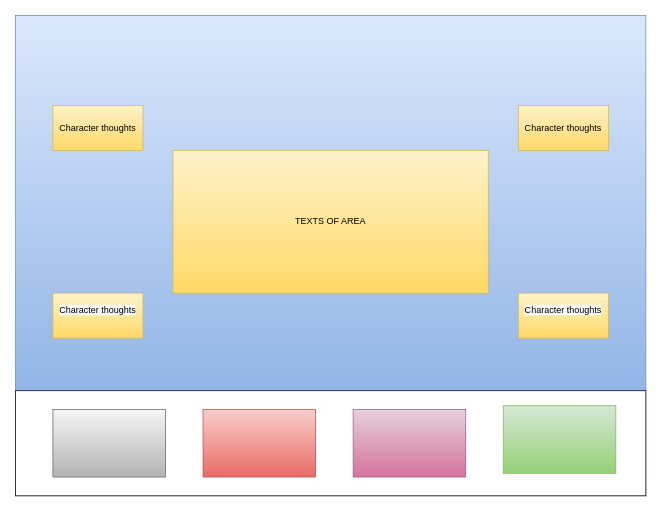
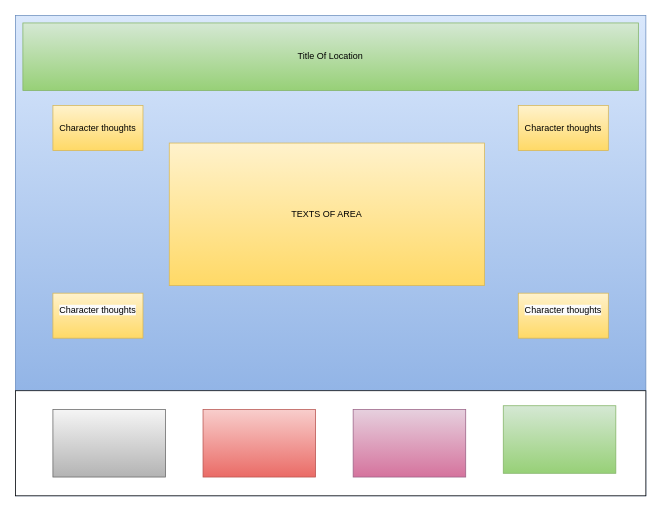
  <mxCell id="0" />
  <mxCell id="1" parent="0" />
  <mxCell id="2" value="" style="rounded=0;whiteSpace=wrap;html=1;fillColor=#dae8fc;gradientColor=#7ea6e0;strokeColor=#6c8ebf;" vertex="1" parent="1"><mxGeometry width="840" height="640" as="geometry" x="20" y="20" /></mxCell>
- <mxCell id="4" value="TEXTS OF AREA" style="rounded=0;whiteSpace=wrap;html=1;fillColor=#fff2cc;gradientColor=#ffd966;strokeColor=#d6b656;" vertex="1" parent="1"><mxGeometry x="230" y="200" width="420" height="190" as="geometry" /></mxCell>
+ <mxCell id="3" value="Title Of Location" style="rounded=0;whiteSpace=wrap;html=1;fillColor=#d5e8d4;gradientColor=#97d077;strokeColor=#82b366;" vertex="1" parent="1"><mxGeometry x="30" y="30" width="820" height="90" as="geometry" /></mxCell>
+ <mxCell id="4" value="TEXTS OF AREA" style="rounded=0;whiteSpace=wrap;html=1;fillColor=#fff2cc;gradientColor=#ffd966;strokeColor=#d6b656;" vertex="1" parent="1"><mxGeometry x="225" y="190" width="420" height="190" as="geometry" /></mxCell>
  <mxCell id="5" value="" style="rounded=0;whiteSpace=wrap;html=1;" vertex="1" parent="1"><mxGeometry y="520" width="840" height="140" as="geometry" x="20" /></mxCell>
  <mxCell id="6" value="" style="rounded=0;whiteSpace=wrap;html=1;fillColor=#f5f5f5;gradientColor=#b3b3b3;strokeColor=#666666;" vertex="1" parent="1"><mxGeometry x="70" y="545" width="150" height="90" as="geometry" /></mxCell>
  <mxCell id="7" value="" style="rounded=0;whiteSpace=wrap;html=1;fillColor=#f8cecc;gradientColor=#ea6b66;strokeColor=#b85450;" vertex="1" parent="1"><mxGeometry x="270" y="545" width="150" height="90" as="geometry" /></mxCell>
  <mxCell id="8" value="" style="rounded=0;whiteSpace=wrap;html=1;fillColor=#e6d0de;gradientColor=#d5739d;strokeColor=#996185;" vertex="1" parent="1"><mxGeometry x="470" y="545" width="150" height="90" as="geometry" /></mxCell>
  <mxCell id="9" value="" style="rounded=0;whiteSpace=wrap;html=1;fillColor=#d5e8d4;gradientColor=#97d077;strokeColor=#82b366;" vertex="1" parent="1"><mxGeometry x="670" y="540" width="150" height="90" as="geometry" /></mxCell>
  <mxCell id="10" value="&#10;&lt;span style=&quot;color: rgb(0, 0, 0); font-family: Helvetica; font-size: 12px; font-style: normal; font-variant-ligatures: normal; font-variant-caps: normal; font-weight: 400; letter-spacing: normal; orphans: 2; text-align: center; text-indent: 0px; text-transform: none; widows: 2; word-spacing: 0px; -webkit-text-stroke-width: 0px; white-space: normal; background-color: rgb(251, 251, 251); text-decoration-thickness: initial; text-decoration-style: initial; text-decoration-color: initial; display: inline !important; float: none;&quot;&gt;Character thoughts&lt;/span&gt;&#10;&#10;" style="rounded=0;whiteSpace=wrap;html=1;fillColor=#fff2cc;gradientColor=#ffd966;strokeColor=#d6b656;" vertex="1" parent="1"><mxGeometry x="70" y="390" width="120" height="60" as="geometry" /></mxCell>
  <mxCell id="11" value="&#10;&lt;span style=&quot;color: rgb(0, 0, 0); font-family: Helvetica; font-size: 12px; font-style: normal; font-variant-ligatures: normal; font-variant-caps: normal; font-weight: 400; letter-spacing: normal; orphans: 2; text-align: center; text-indent: 0px; text-transform: none; widows: 2; word-spacing: 0px; -webkit-text-stroke-width: 0px; white-space: normal; background-color: rgb(251, 251, 251); text-decoration-thickness: initial; text-decoration-style: initial; text-decoration-color: initial; display: inline !important; float: none;&quot;&gt;Character thoughts&lt;/span&gt;&#10;&#10;" style="rounded=0;whiteSpace=wrap;html=1;fillColor=#fff2cc;gradientColor=#ffd966;strokeColor=#d6b656;" vertex="1" parent="1"><mxGeometry x="690" y="390" width="120" height="60" as="geometry" /></mxCell>
  <mxCell id="12" value="Character thoughts" style="rounded=0;whiteSpace=wrap;html=1;fillColor=#fff2cc;gradientColor=#ffd966;strokeColor=#d6b656;" vertex="1" parent="1"><mxGeometry x="70" y="140" width="120" height="60" as="geometry" /></mxCell>
  <mxCell id="13" value="Character thoughts" style="rounded=0;whiteSpace=wrap;html=1;fillColor=#fff2cc;gradientColor=#ffd966;strokeColor=#d6b656;" vertex="1" parent="1"><mxGeometry x="690" y="140" width="120" height="60" as="geometry" /></mxCell>
